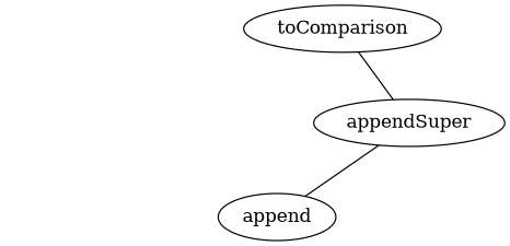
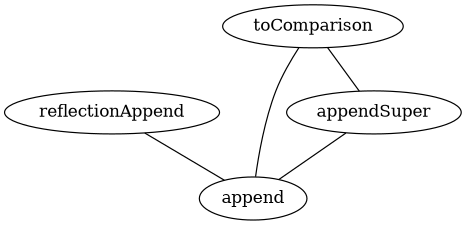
  strict graph {
+   reflectionAppend
    append
    toComparison
    appendSuper
+   reflectionAppend -- append
+   toComparison -- append
    toComparison -- appendSuper
    appendSuper -- append
  }
